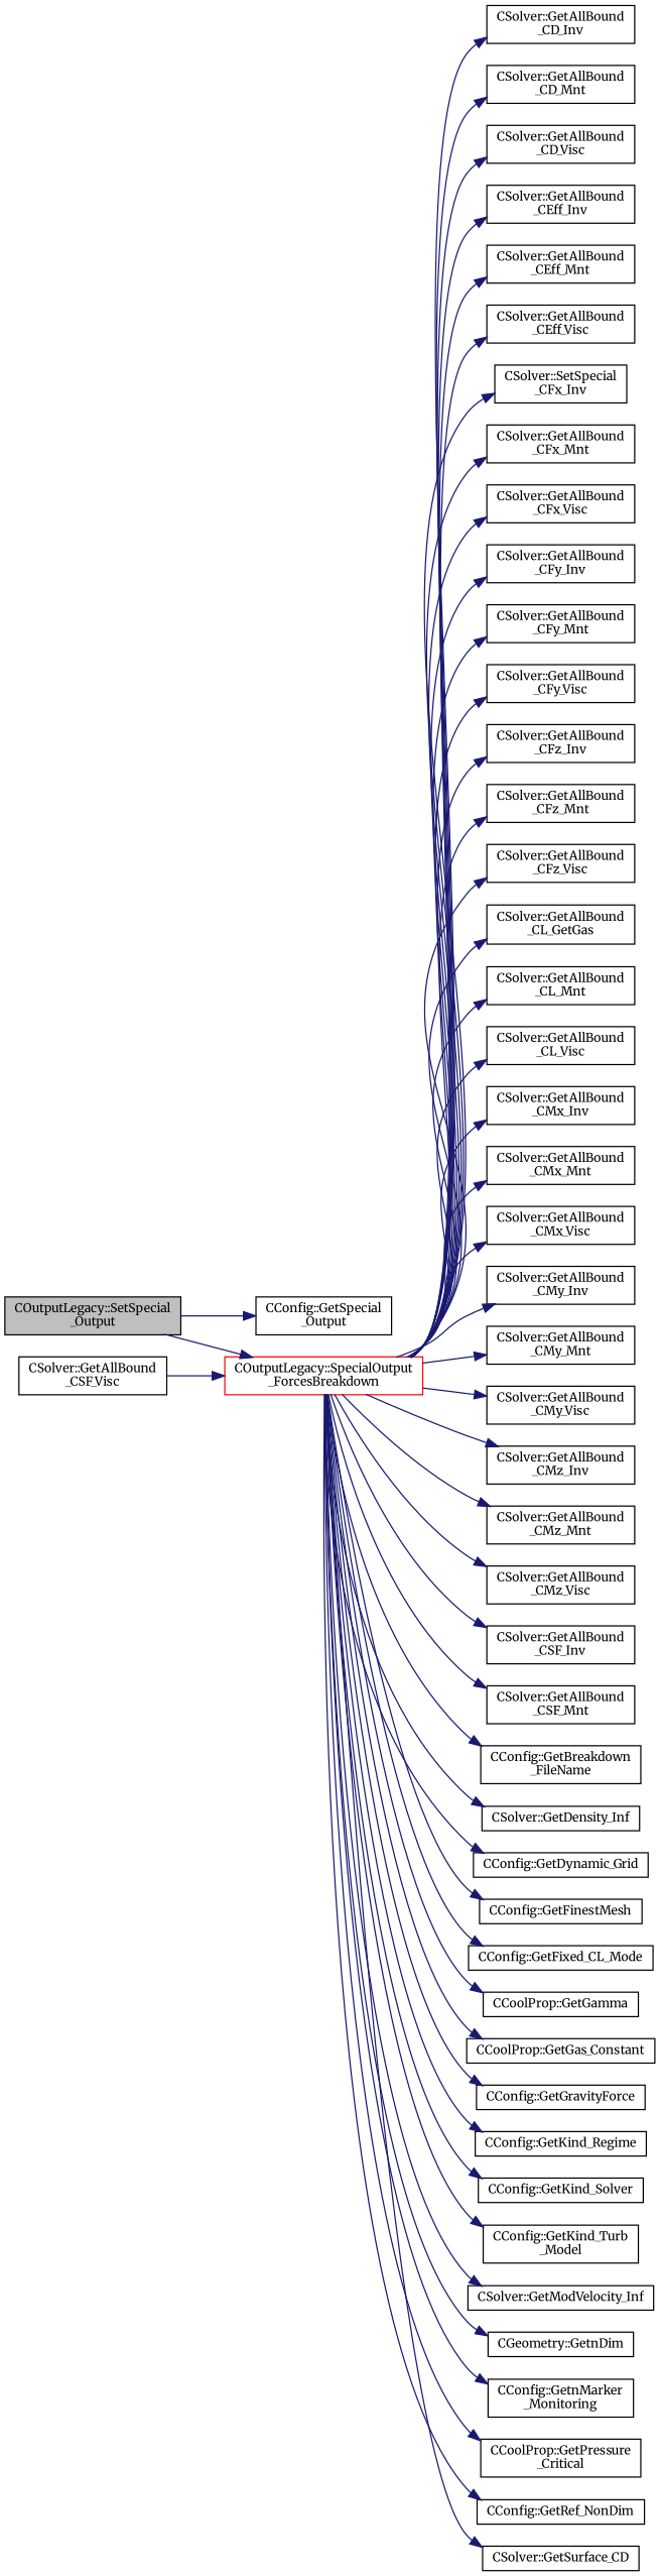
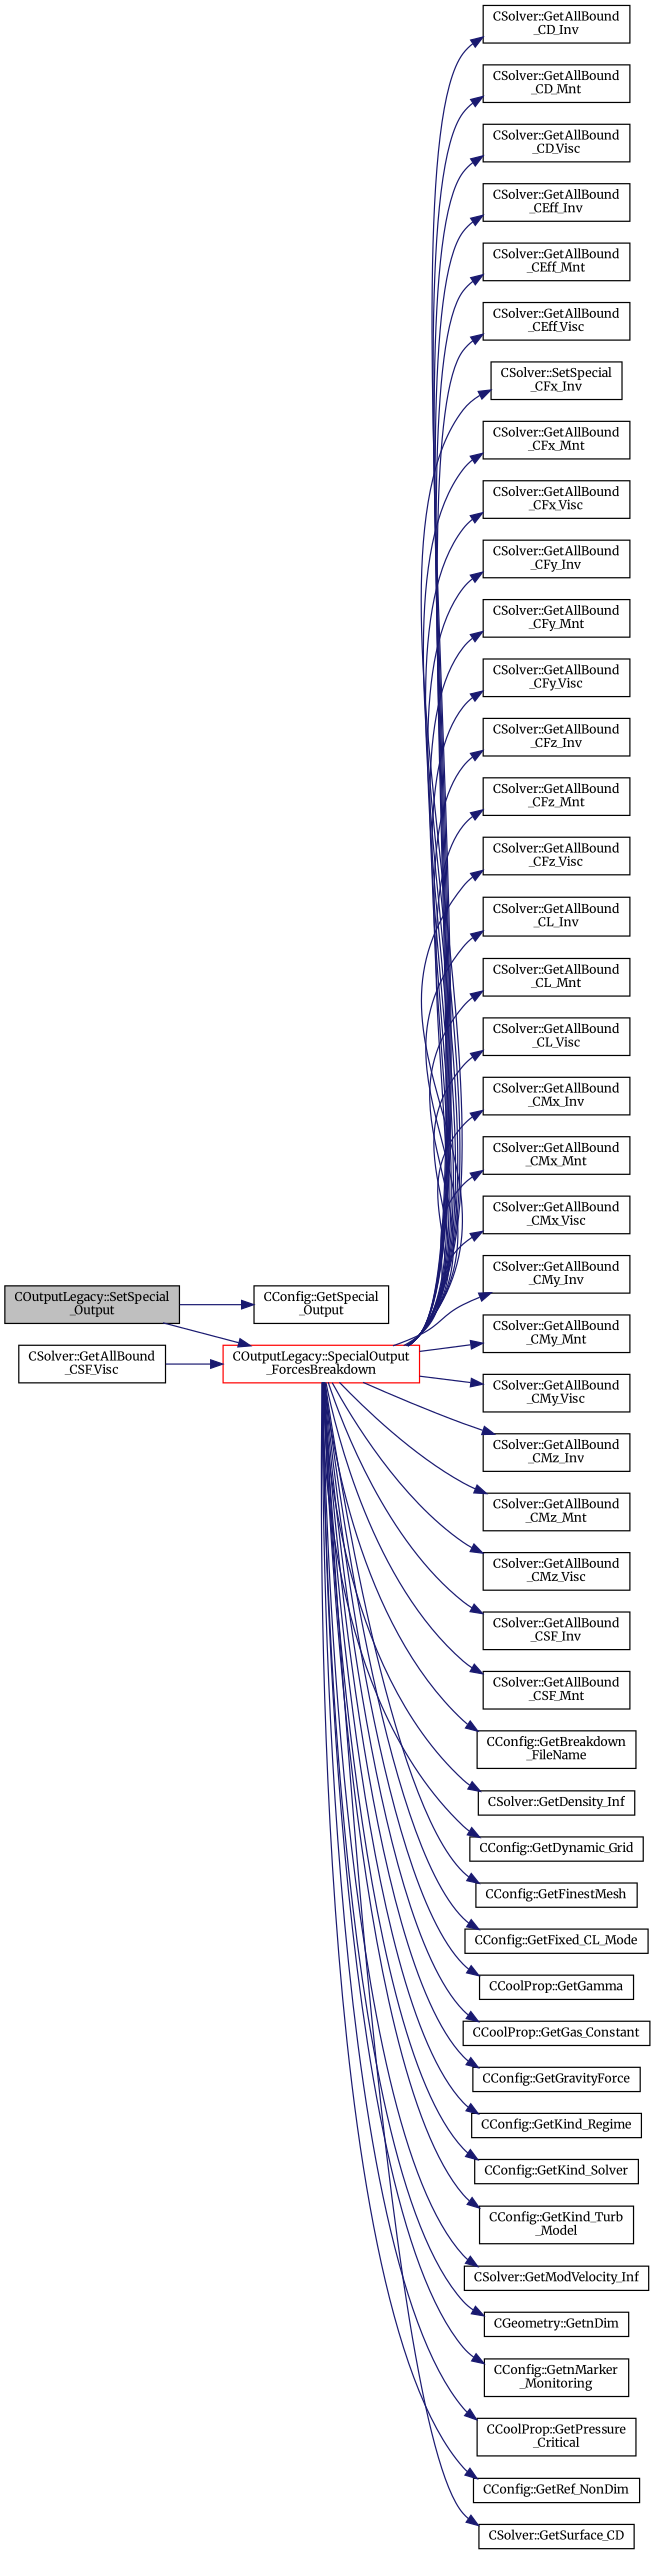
  digraph {
    fontname=Merriweather
    rankdir=LR
    node [color=black fillcolor=white fontname=Merriweather fontsize=10 shape=record style=filled]
    edge [color=midnightblue fontname=Merriweather fontsize=10 labelfontname=Helvetica labelfontsize=10 style=solid]
    n1 [fillcolor=grey75 fontcolor=black height=0.2 label="COutputLegacy::SetSpecial\l_Output" width=0.4]
    n2 [height=0.2 label="CConfig::GetSpecial\l_Output" width=0.4]
    n3 [color=red height=0.2 label="COutputLegacy::SpecialOutput\l_ForcesBreakdown" width=0.4]
    n4 [height=0.2 label="CSolver::GetAllBound\l_CD_Inv" width=0.4]
    n5 [height=0.2 label="CSolver::GetAllBound\l_CD_Mnt" width=0.4]
    n6 [height=0.2 label="CSolver::GetAllBound\l_CD_Visc" width=0.4]
    n7 [height=0.2 label="CSolver::GetAllBound\l_CEff_Inv" width=0.4]
    n8 [height=0.2 label="CSolver::GetAllBound\l_CEff_Mnt" width=0.4]
    n9 [height=0.2 label="CSolver::GetAllBound\l_CEff_Visc" width=0.4]
    n10 [height=0.2 label="CSolver::SetSpecial\l_CFx_Inv" width=0.4]
    n11 [height=0.2 label="CSolver::GetAllBound\l_CFx_Mnt" width=0.4]
    n12 [height=0.2 label="CSolver::GetAllBound\l_CFx_Visc" width=0.4]
    n13 [height=0.2 label="CSolver::GetAllBound\l_CFy_Inv" width=0.4]
    n14 [height=0.2 label="CSolver::GetAllBound\l_CFy_Mnt" width=0.4]
    n15 [height=0.2 label="CSolver::GetAllBound\l_CFy_Visc" width=0.4]
    n16 [height=0.2 label="CSolver::GetAllBound\l_CFz_Inv" width=0.4]
    n17 [height=0.2 label="CSolver::GetAllBound\l_CFz_Mnt" width=0.4]
    n18 [height=0.2 label="CSolver::GetAllBound\l_CFz_Visc" width=0.4]
-   n19 [height=0.2 label="CSolver::GetAllBound\l_CL_GetGas" width=0.4]
+   n19 [height=0.2 label="CSolver::GetAllBound\l_CL_Inv" width=0.4]
    n20 [height=0.2 label="CSolver::GetAllBound\l_CL_Mnt" width=0.4]
    n21 [height=0.2 label="CSolver::GetAllBound\l_CL_Visc" width=0.4]
    n22 [height=0.2 label="CSolver::GetAllBound\l_CMx_Inv" width=0.4]
    n23 [height=0.2 label="CSolver::GetAllBound\l_CMx_Mnt" width=0.4]
    n24 [height=0.2 label="CSolver::GetAllBound\l_CMx_Visc" width=0.4]
    n25 [height=0.2 label="CSolver::GetAllBound\l_CMy_Inv" width=0.4]
    n26 [height=0.2 label="CSolver::GetAllBound\l_CMy_Mnt" width=0.4]
    n27 [height=0.2 label="CSolver::GetAllBound\l_CMy_Visc" width=0.4]
    n28 [height=0.2 label="CSolver::GetAllBound\l_CMz_Inv" width=0.4]
    n29 [height=0.2 label="CSolver::GetAllBound\l_CMz_Mnt" width=0.4]
    n30 [height=0.2 label="CSolver::GetAllBound\l_CMz_Visc" width=0.4]
    n31 [height=0.2 label="CSolver::GetAllBound\l_CSF_Inv" width=0.4]
    n32 [height=0.2 label="CSolver::GetAllBound\l_CSF_Mnt" width=0.4]
    n33 [height=0.2 label="CConfig::GetBreakdown\l_FileName" width=0.4]
    n34 [height=0.2 label="CSolver::GetDensity_Inf" width=0.4]
    n35 [height=0.2 label="CConfig::GetDynamic_Grid" width=0.4]
    n36 [height=0.2 label="CConfig::GetFinestMesh" width=0.4]
    n37 [height=0.2 label="CConfig::GetFixed_CL_Mode" width=0.4]
    n38 [height=0.2 label="CCoolProp::GetGamma" width=0.4]
    n39 [height=0.2 label="CCoolProp::GetGas_Constant" width=0.4]
    n40 [height=0.2 label="CConfig::GetGravityForce" width=0.4]
    n41 [height=0.2 label="CConfig::GetKind_Regime" width=0.4]
    n42 [height=0.2 label="CConfig::GetKind_Solver" width=0.4]
    n43 [height=0.2 label="CConfig::GetKind_Turb\l_Model" width=0.4]
    n44 [height=0.2 label="CSolver::GetModVelocity_Inf" width=0.4]
    n45 [height=0.2 label="CGeometry::GetnDim" width=0.4]
    n46 [height=0.2 label="CConfig::GetnMarker\l_Monitoring" width=0.4]
    n47 [height=0.2 label="CCoolProp::GetPressure\l_Critical" width=0.4]
    n48 [height=0.2 label="CConfig::GetRef_NonDim" width=0.4]
    n49 [height=0.2 label="CSolver::GetSurface_CD" width=0.4]
    n50 [height=0.2 label="CSolver::GetAllBound\l_CSF_Visc" width=0.4]
    n1 -> n2
    n1 -> n3
    n3 -> n4
    n3 -> n5
    n3 -> n6
    n3 -> n7
    n3 -> n8
    n3 -> n9
    n3 -> n10
    n3 -> n11
    n3 -> n12
    n3 -> n13
    n3 -> n14
    n3 -> n15
    n3 -> n16
    n3 -> n17
    n3 -> n18
    n3 -> n19
    n3 -> n20
    n3 -> n21
    n3 -> n22
    n3 -> n23
    n3 -> n24
    n3 -> n25
    n3 -> n26
    n3 -> n27
    n3 -> n28
    n3 -> n29
    n3 -> n30
    n3 -> n31
    n3 -> n32
    n3 -> n33
    n3 -> n34
    n3 -> n35
    n3 -> n36
    n3 -> n37
    n3 -> n38
    n3 -> n39
    n3 -> n40
    n3 -> n41
    n3 -> n42
    n3 -> n43
    n3 -> n44
    n3 -> n45
    n3 -> n46
    n3 -> n47
    n3 -> n48
    n3 -> n49
    n50 -> n3
  }
